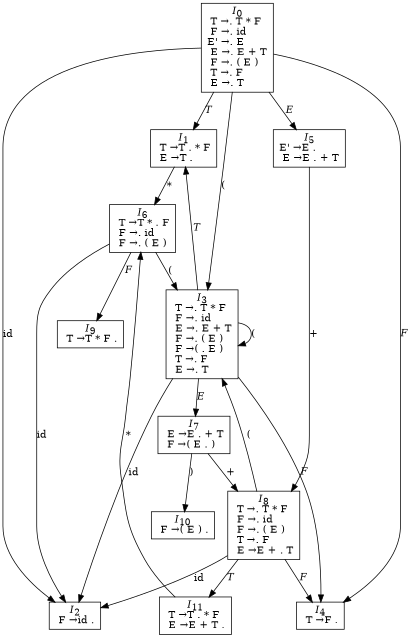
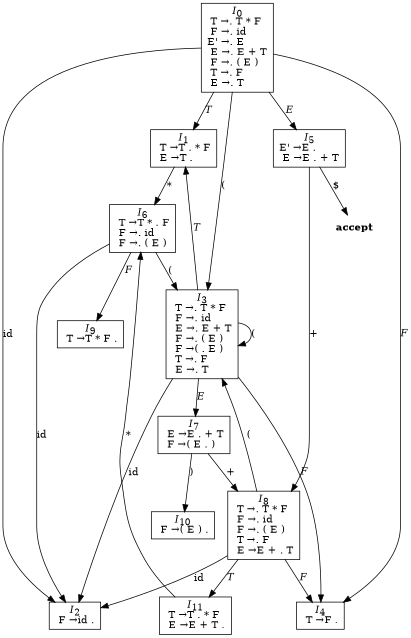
  digraph {
    node [shape=record]
    n1 [label=<<I>I</I><SUB>0</SUB><BR/> T &#8594;. T * F<BR ALIGN="LEFT"/> F &#8594;. id<BR ALIGN="LEFT"/>E' &#8594;. E<BR ALIGN="LEFT"/> E &#8594;. E + T<BR ALIGN="LEFT"/> F &#8594;. ( E )<BR ALIGN="LEFT"/> T &#8594;. F<BR ALIGN="LEFT"/> E &#8594;. T<BR ALIGN="LEFT"/>>]
    n2 [label=<<I>I</I><SUB>1</SUB><BR/> T &#8594;T . * F<BR ALIGN="LEFT"/> E &#8594;T .<BR ALIGN="LEFT"/>>]
    n3 [label=<<I>I</I><SUB>2</SUB><BR/> F &#8594;id .<BR ALIGN="LEFT"/>>]
    n4 [label=<<I>I</I><SUB>3</SUB><BR/> T &#8594;. T * F<BR ALIGN="LEFT"/> F &#8594;. id<BR ALIGN="LEFT"/> E &#8594;. E + T<BR ALIGN="LEFT"/> F &#8594;. ( E )<BR ALIGN="LEFT"/> F &#8594;( . E )<BR ALIGN="LEFT"/> T &#8594;. F<BR ALIGN="LEFT"/> E &#8594;. T<BR ALIGN="LEFT"/>>]
    n5 [label=<<I>I</I><SUB>4</SUB><BR/> T &#8594;F .<BR ALIGN="LEFT"/>>]
    n6 [label=<<I>I</I><SUB>5</SUB><BR/>E' &#8594;E .<BR ALIGN="LEFT"/> E &#8594;E . + T<BR ALIGN="LEFT"/>>]
    n7 [label=<<I>I</I><SUB>6</SUB><BR/> T &#8594;T * . F<BR ALIGN="LEFT"/> F &#8594;. id<BR ALIGN="LEFT"/> F &#8594;. ( E )<BR ALIGN="LEFT"/>>]
    n8 [label=<<I>I</I><SUB>7</SUB><BR/> E &#8594;E . + T<BR ALIGN="LEFT"/> F &#8594;( E . )<BR ALIGN="LEFT"/>>]
    n9 [label=<<I>I</I><SUB>8</SUB><BR/> T &#8594;. T * F<BR ALIGN="LEFT"/> F &#8594;. id<BR ALIGN="LEFT"/> F &#8594;. ( E )<BR ALIGN="LEFT"/> T &#8594;. F<BR ALIGN="LEFT"/> E &#8594;E + . T<BR ALIGN="LEFT"/>>]
+   n10 [label=<<B>accept</B>> shape=none]
    n11 [label=<<I>I</I><SUB>9</SUB><BR/> T &#8594;T * F .<BR ALIGN="LEFT"/>>]
    n12 [label=<<I>I</I><SUB>10</SUB><BR/> F &#8594;( E ) .<BR ALIGN="LEFT"/>>]
    n13 [label=<<I>I</I><SUB>11</SUB><BR/> T &#8594;T . * F<BR ALIGN="LEFT"/> E &#8594;E + T .<BR ALIGN="LEFT"/>>]
    n1 -> n2 [label=<<I>T</I>>]
    n1 -> n3 [label=id]
    n1 -> n4 [label="("]
    n1 -> n5 [label=<<I>F</I>>]
    n1 -> n6 [label=<<I>E</I>>]
    n2 -> n7 [label="*"]
    n4 -> n2 [label=<<I>T</I>>]
    n4 -> n3 [label=id]
    n4 -> n4 [label="("]
    n4 -> n5 [label=<<I>F</I>>]
    n4 -> n8 [label=<<I>E</I>>]
    n6 -> n9 [label="+"]
+   n6 -> n10 [label="$"]
    n7 -> n3 [label=id]
    n7 -> n4 [label="("]
    n7 -> n11 [label=<<I>F</I>>]
    n8 -> n9 [label="+"]
    n8 -> n12 [label=")"]
    n9 -> n3 [label=id]
    n9 -> n4 [label="("]
    n9 -> n5 [label=<<I>F</I>>]
    n9 -> n13 [label=<<I>T</I>>]
    n13 -> n7 [label="*"]
  }
